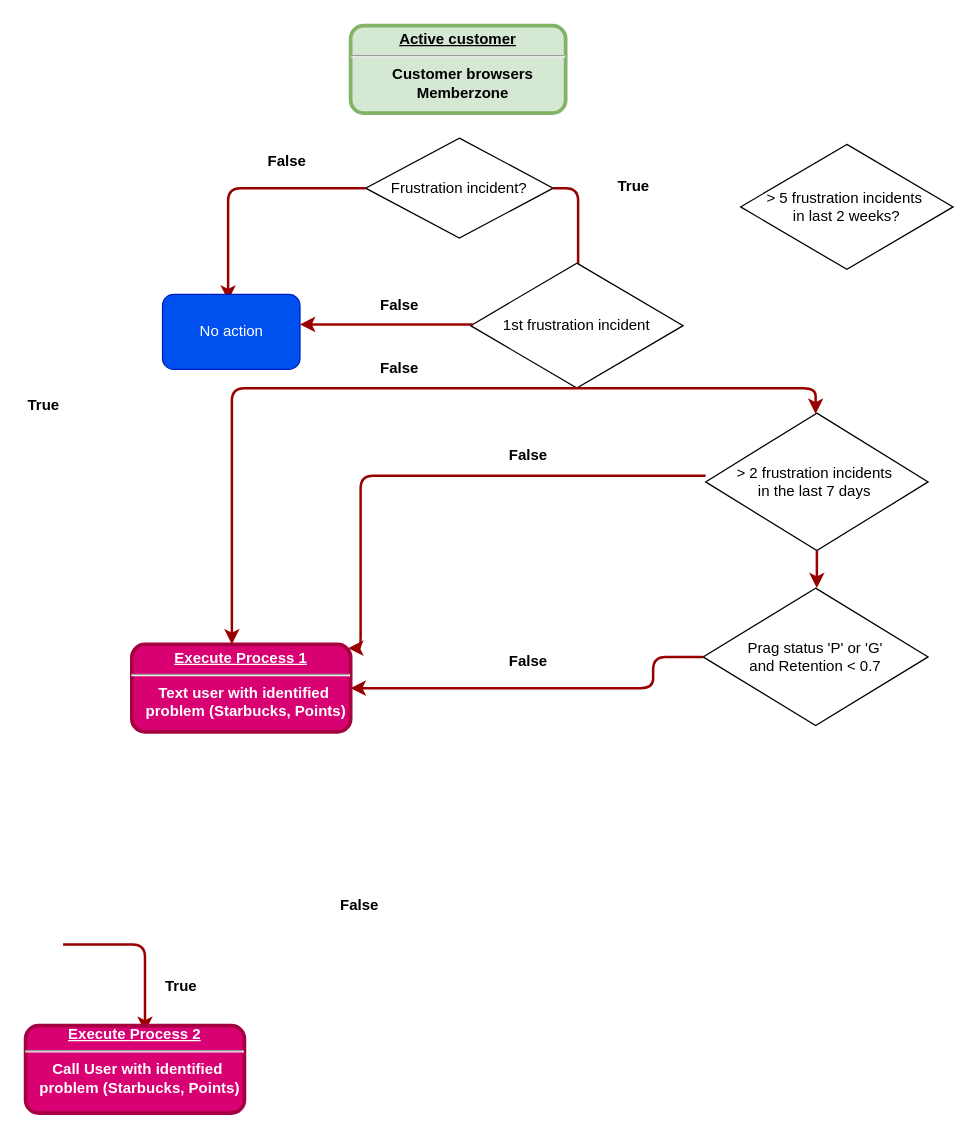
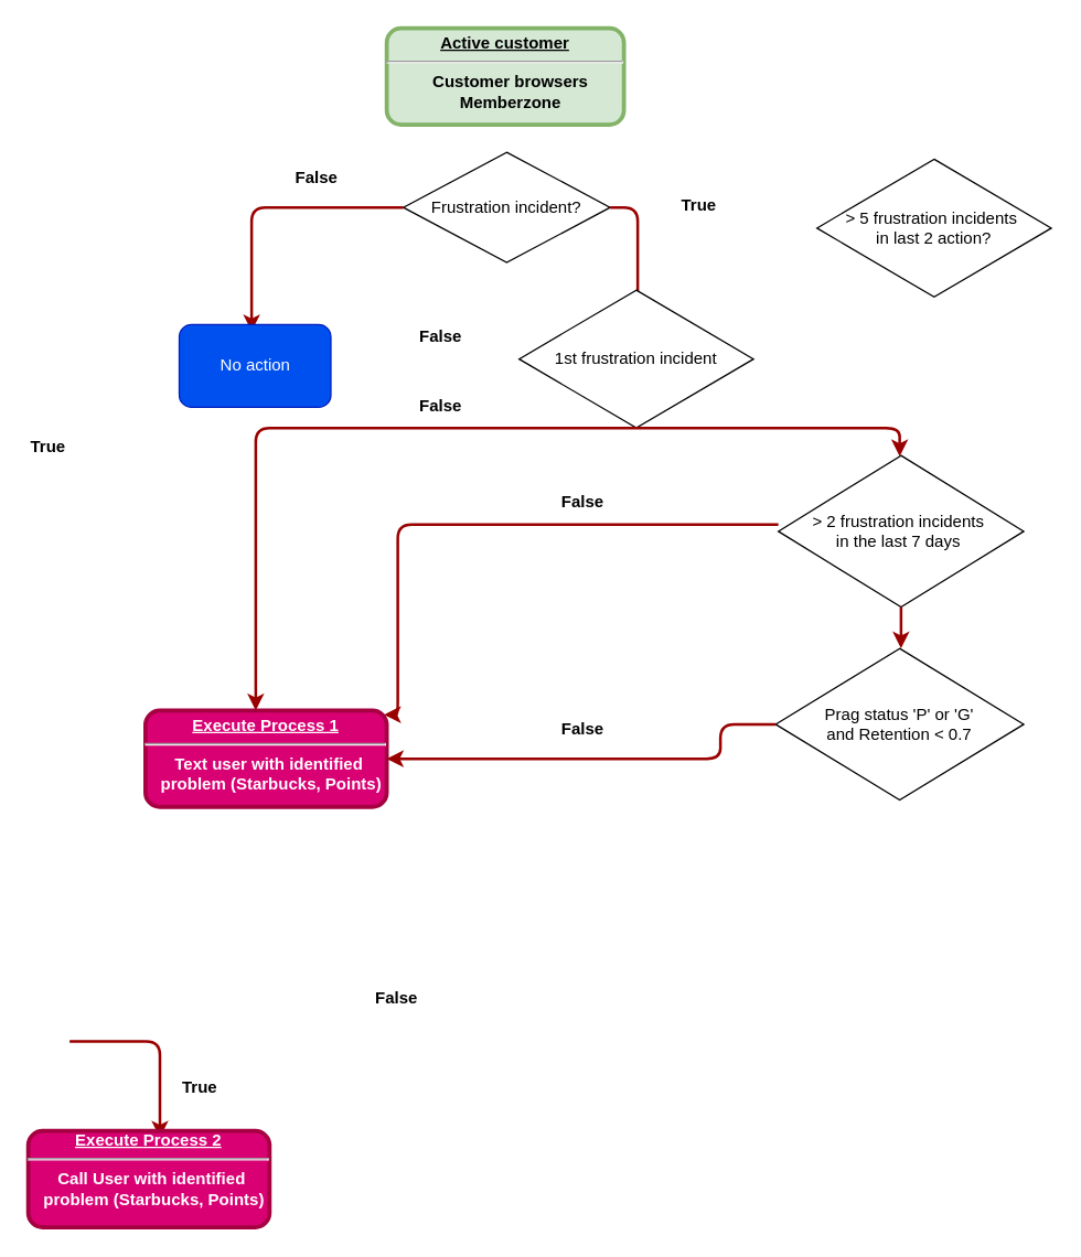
  <mxCell id="0" />
  <mxCell id="1" parent="0" />
  <mxCell id="2" value="&lt;p style=&quot;margin: 0px ; margin-top: 4px ; text-align: center ; text-decoration: underline&quot;&gt;&lt;strong&gt;Active customer&lt;br&gt;&lt;/strong&gt;&lt;/p&gt;&lt;hr&gt;&lt;p style=&quot;margin: 0px ; margin-left: 8px&quot;&gt;Customer browsers&lt;/p&gt;&lt;p style=&quot;margin: 0px ; margin-left: 8px&quot;&gt;Memberzone&lt;/p&gt;" style="verticalAlign=middle;align=center;overflow=fill;fontSize=12;fontFamily=Helvetica;html=1;rounded=1;fontStyle=1;strokeWidth=3;fillColor=#d5e8d4;strokeColor=#82b366;" parent="1" vertex="1"><mxGeometry x="280" y="20" width="172" height="70" as="geometry" /></mxCell>
  <mxCell id="3" value="Frustration incident?&lt;br&gt;" style="rhombus;whiteSpace=wrap;html=1;" parent="1" vertex="1"><mxGeometry x="292" y="110" width="150" height="80" as="geometry" /></mxCell>
  <mxCell id="4" value="" style="edgeStyle=elbowEdgeStyle;elbow=horizontal;strokeColor=#990000;strokeWidth=2;entryX=0.477;entryY=0.083;entryDx=0;entryDy=0;entryPerimeter=0;" parent="1" edge="1" target="8"><mxGeometry width="100" height="100" relative="1" as="geometry"><mxPoint x="292" y="150" as="sourcePoint" /><mxPoint x="182" y="230" as="targetPoint" /><Array as="points"><mxPoint x="182" y="135" /></Array></mxGeometry></mxCell>
  <mxCell id="5" value="" style="edgeStyle=elbowEdgeStyle;elbow=horizontal;strokeColor=#990000;strokeWidth=2;exitX=1;exitY=0.5;exitDx=0;exitDy=0;" parent="1" edge="1" source="3"><mxGeometry width="100" height="100" relative="1" as="geometry"><mxPoint x="452" y="150" as="sourcePoint" /><mxPoint x="462" y="230" as="targetPoint" /><Array as="points"><mxPoint x="462" y="190" /></Array></mxGeometry></mxCell>
  <mxCell id="6" value="&lt;b&gt;False&lt;br&gt;&lt;/b&gt;&lt;br&gt;" style="text;html=1;" parent="1" vertex="1"><mxGeometry x="212" y="115" width="55" height="30" as="geometry" /></mxCell>
  <mxCell id="7" value="&lt;b&gt;True&lt;br&gt;&lt;/b&gt;&lt;br&gt;" style="text;html=1;" parent="1" vertex="1"><mxGeometry x="492" y="135" width="55" height="30" as="geometry" /></mxCell>
  <mxCell id="8" value="No action" style="rounded=1;whiteSpace=wrap;html=1;fillColor=#0050ef;strokeColor=#001DBC;fontColor=#ffffff;" parent="1" vertex="1"><mxGeometry x="129.5" y="235" width="110" height="60" as="geometry" /></mxCell>
  <mxCell id="9" value="&amp;gt; 2 frustration incidents&amp;nbsp;&lt;br&gt;in the last 7 days&amp;nbsp;&lt;br&gt;" style="rhombus;whiteSpace=wrap;html=1;" parent="1" vertex="1"><mxGeometry x="564" y="330" width="178" height="110" as="geometry" /></mxCell>
  <mxCell id="10" value="&lt;b&gt;False&lt;br&gt;&lt;/b&gt;&lt;br&gt;" style="text;html=1;" vertex="1" parent="1"><mxGeometry x="302" y="230" width="55" height="30" as="geometry" /></mxCell>
  <mxCell id="11" value="&lt;p style=&quot;margin: 0px ; margin-top: 4px ; text-align: center ; text-decoration: underline&quot;&gt;&lt;strong&gt;Execute Process 1&lt;br&gt;&lt;/strong&gt;&lt;/p&gt;&lt;hr&gt;&lt;p style=&quot;margin: 0px ; margin-left: 8px&quot;&gt;Text user with identified&amp;nbsp;&lt;/p&gt;&lt;p style=&quot;margin: 0px ; margin-left: 8px&quot;&gt;problem (Starbucks, Points)&lt;/p&gt;" style="verticalAlign=middle;align=center;overflow=fill;fontSize=12;fontFamily=Helvetica;html=1;rounded=1;fontStyle=1;strokeWidth=3;fillColor=#d80073;strokeColor=#A50040;fontColor=#ffffff;" vertex="1" parent="1"><mxGeometry x="105" y="515" width="175" height="70" as="geometry" /></mxCell>
  <mxCell id="12" value="" style="edgeStyle=elbowEdgeStyle;elbow=horizontal;strokeColor=#990000;strokeWidth=2;" edge="1" parent="1"><mxGeometry width="100" height="100" relative="1" as="geometry"><mxPoint x="50" y="755" as="sourcePoint" /><mxPoint x="115.5" y="825" as="targetPoint" /><Array as="points"><mxPoint x="115.5" y="765" /><mxPoint x="155.5" y="755" /></Array></mxGeometry></mxCell>
  <mxCell id="13" value="&lt;u&gt;Execute&amp;nbsp;&lt;strong&gt;Process 2&lt;/strong&gt;&lt;br&gt;&lt;/u&gt;&lt;hr&gt;&lt;p style=&quot;margin: 0px ; margin-left: 8px&quot;&gt;Call User with identified&amp;nbsp;&lt;/p&gt;&lt;p style=&quot;margin: 0px ; margin-left: 8px&quot;&gt;problem (Starbucks, Points)&lt;/p&gt;" style="verticalAlign=middle;align=center;overflow=fill;fontSize=12;fontFamily=Helvetica;html=1;rounded=1;fontStyle=1;strokeWidth=3;fillColor=#d80073;strokeColor=#A50040;fontColor=#ffffff;" vertex="1" parent="1"><mxGeometry x="20" y="820" width="175" height="70" as="geometry" /></mxCell>
  <mxCell id="14" value="&lt;b&gt;True&lt;br&gt;&lt;/b&gt;&lt;br&gt;" style="text;html=1;" vertex="1" parent="1"><mxGeometry x="130" y="775" width="55" height="30" as="geometry" /></mxCell>
  <mxCell id="15" value="&lt;b&gt;False&lt;br&gt;&lt;/b&gt;&lt;br&gt;" style="text;html=1;" vertex="1" parent="1"><mxGeometry x="270" y="710" width="55" height="30" as="geometry" /></mxCell>
  <mxCell id="16" value="Prag status 'P' or 'G'&lt;br&gt;and Retention &amp;lt; 0.7&lt;br&gt;" style="rhombus;whiteSpace=wrap;html=1;" vertex="1" parent="1"><mxGeometry x="562" y="470" width="180" height="110" as="geometry" /></mxCell>
  <mxCell id="17" value="" style="edgeStyle=elbowEdgeStyle;elbow=horizontal;strokeColor=#990000;strokeWidth=2;entryX=1;entryY=0.5;entryDx=0;entryDy=0;exitX=0;exitY=0.5;exitDx=0;exitDy=0;" edge="1" parent="1" source="16" target="11"><mxGeometry width="100" height="100" relative="1" as="geometry"><mxPoint x="567" y="515" as="sourcePoint" /><mxPoint x="282" y="570" as="targetPoint" /><Array as="points"><mxPoint x="522" y="505" /><mxPoint x="522" y="505" /></Array></mxGeometry></mxCell>
  <mxCell id="18" value="1st frustration incident&lt;br&gt;" style="rhombus;whiteSpace=wrap;html=1;" vertex="1" parent="1"><mxGeometry x="376" y="210" width="170" height="100" as="geometry" /></mxCell>
- <mxCell id="19" value="&amp;gt; 5 frustration incidents&amp;nbsp;&lt;br&gt;in last 2 weeks?&lt;br&gt;" style="rhombus;whiteSpace=wrap;html=1;" vertex="1" parent="1"><mxGeometry x="592" y="115" width="170" height="100" as="geometry" /></mxCell>
+ <mxCell id="19" value="&amp;gt; 5 frustration incidents&amp;nbsp;&lt;br&gt;in last 2 action?&lt;br&gt;" style="rhombus;whiteSpace=wrap;html=1;" vertex="1" parent="1"><mxGeometry x="592" y="115" width="170" height="100" as="geometry" /></mxCell>
  <mxCell id="20" value="" style="edgeStyle=elbowEdgeStyle;elbow=horizontal;strokeColor=#990000;strokeWidth=2;exitX=0.5;exitY=1;exitDx=0;exitDy=0;" edge="1" parent="1" source="18" target="11"><mxGeometry width="100" height="100" relative="1" as="geometry"><mxPoint x="462" y="330" as="sourcePoint" /><mxPoint x="132" y="410" as="targetPoint" /><Array as="points"><mxPoint x="185" y="510" /><mxPoint x="272" y="430" /><mxPoint x="452" y="350" /><mxPoint x="372" y="380" /><mxPoint x="282" y="380" /></Array></mxGeometry></mxCell>
  <mxCell id="21" value="&lt;b&gt;True&amp;nbsp;&lt;/b&gt;&lt;br&gt;" style="text;html=1;" vertex="1" parent="1"><mxGeometry x="20" y="310" width="55" height="30" as="geometry" /></mxCell>
  <mxCell id="22" value="" style="edgeStyle=elbowEdgeStyle;elbow=horizontal;strokeColor=#990000;strokeWidth=2;exitX=0.5;exitY=1;exitDx=0;exitDy=0;" edge="1" parent="1" source="18" target="9"><mxGeometry width="100" height="100" relative="1" as="geometry"><mxPoint x="462" y="332" as="sourcePoint" /><mxPoint x="652" y="340" as="targetPoint" /><Array as="points"><mxPoint x="652" y="320" /></Array></mxGeometry></mxCell>
- <mxCell id="23" value="" style="edgeStyle=elbowEdgeStyle;elbow=horizontal;strokeColor=#990000;strokeWidth=2;" edge="1" parent="1" source="18" target="8"><mxGeometry width="100" height="100" relative="1" as="geometry"><mxPoint x="372" y="259" as="sourcePoint" /><mxPoint x="292" y="259" as="targetPoint" /><Array as="points"><mxPoint x="322" y="259" /><mxPoint x="352" y="344" /></Array></mxGeometry></mxCell>
  <mxCell id="24" value="&lt;b&gt;False&lt;br&gt;&lt;/b&gt;&lt;br&gt;" style="text;html=1;" vertex="1" parent="1"><mxGeometry x="302" y="280" width="55" height="30" as="geometry" /></mxCell>
  <mxCell id="25" value="" style="edgeStyle=elbowEdgeStyle;elbow=horizontal;strokeColor=#990000;strokeWidth=2;entryX=0.989;entryY=0.043;entryDx=0;entryDy=0;entryPerimeter=0;" edge="1" parent="1" target="11"><mxGeometry width="100" height="100" relative="1" as="geometry"><mxPoint x="564" y="380" as="sourcePoint" /><mxPoint x="288" y="580" as="targetPoint" /><Array as="points"><mxPoint x="288" y="580" /><mxPoint x="375" y="500" /><mxPoint x="555" y="420" /><mxPoint x="475" y="450" /><mxPoint x="385" y="450" /></Array></mxGeometry></mxCell>
  <mxCell id="26" value="&lt;b&gt;False&lt;br&gt;&lt;/b&gt;&lt;br&gt;" style="text;html=1;" vertex="1" parent="1"><mxGeometry x="405" y="350" width="55" height="30" as="geometry" /></mxCell>
  <mxCell id="27" value="&lt;b&gt;False&lt;br&gt;&lt;/b&gt;&lt;br&gt;" style="text;html=1;" vertex="1" parent="1"><mxGeometry x="405" y="515" width="55" height="30" as="geometry" /></mxCell>
  <mxCell id="28" value="" style="edgeStyle=elbowEdgeStyle;elbow=horizontal;strokeColor=#990000;strokeWidth=2;" edge="1" parent="1"><mxGeometry width="100" height="100" relative="1" as="geometry"><mxPoint x="653" y="440" as="sourcePoint" /><mxPoint x="653" y="470" as="targetPoint" /><Array as="points" /></mxGeometry></mxCell>
